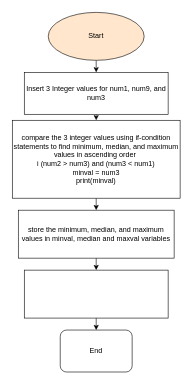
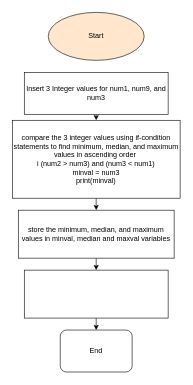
  <mxCell id="0" />
  <mxCell id="1" parent="0" />
- <mxCell id="2" style="edgeStyle=none;html=1;" edge="1" parent="1" source="3" target="5"><mxGeometry relative="1" as="geometry"><mxPoint x="160" y="120" as="targetPoint" /></mxGeometry></mxCell>
  <mxCell id="3" value="Start" style="ellipse;whiteSpace=wrap;html=1;fillColor=#ffe6cc;" vertex="1" parent="1"><mxGeometry x="80" y="20" width="160" height="80" as="geometry" /></mxCell>
  <mxCell id="4" value="" style="edgeStyle=none;html=1;" edge="1" parent="1" source="5" target="7"><mxGeometry relative="1" as="geometry" /></mxCell>
  <mxCell id="5" value="Insert 3 Integer values for num1, num9, and num3" style="rounded=0;whiteSpace=wrap;html=1;" vertex="1" parent="1"><mxGeometry x="40" y="120" width="240" height="70" as="geometry" /></mxCell>
  <mxCell id="6" value="" style="edgeStyle=none;html=1;" edge="1" parent="1" source="7" target="9"><mxGeometry relative="1" as="geometry" /></mxCell>
  <mxCell id="7" value="compare the 3 integer values using if-condition statements to find minimum, median, and maximum values in ascending order&amp;nbsp;&lt;br&gt;i (num2 &amp;gt; num3) and (num3 &amp;lt; num1)&lt;br&gt;minval = num3&lt;br&gt;print(minval)" style="rounded=0;whiteSpace=wrap;html=1;" vertex="1" parent="1"><mxGeometry x="20" y="200" width="280" height="130" as="geometry" /></mxCell>
  <mxCell id="8" value="" style="edgeStyle=none;html=1;" edge="1" parent="1" source="9" target="11"><mxGeometry relative="1" as="geometry" /></mxCell>
  <mxCell id="9" value="store the minimum, median, and maximum values in minval, median and maxval variables" style="rounded=0;whiteSpace=wrap;html=1;" vertex="1" parent="1"><mxGeometry x="30" y="350" width="260" height="80" as="geometry" /></mxCell>
  <mxCell id="10" value="" style="edgeStyle=none;html=1;" edge="1" parent="1" source="11" target="13"><mxGeometry relative="1" as="geometry" /></mxCell>
  <mxCell id="11" value="" style="rounded=0;whiteSpace=wrap;html=1;" vertex="1" parent="1"><mxGeometry x="40" y="450" width="240" height="80" as="geometry" /></mxCell>
  <mxCell id="12" style="edgeStyle=none;html=1;exitX=1;exitY=0.5;exitDx=0;exitDy=0;entryX=1;entryY=0.5;entryDx=0;entryDy=0;" edge="1" parent="1" source="13" target="13"><mxGeometry relative="1" as="geometry"><mxPoint x="250" y="600" as="targetPoint" /></mxGeometry></mxCell>
  <mxCell id="13" value="End" style="whiteSpace=wrap;html=1;rounded=1;" vertex="1" parent="1"><mxGeometry x="100" y="550" width="120" height="70" as="geometry" /></mxCell>
